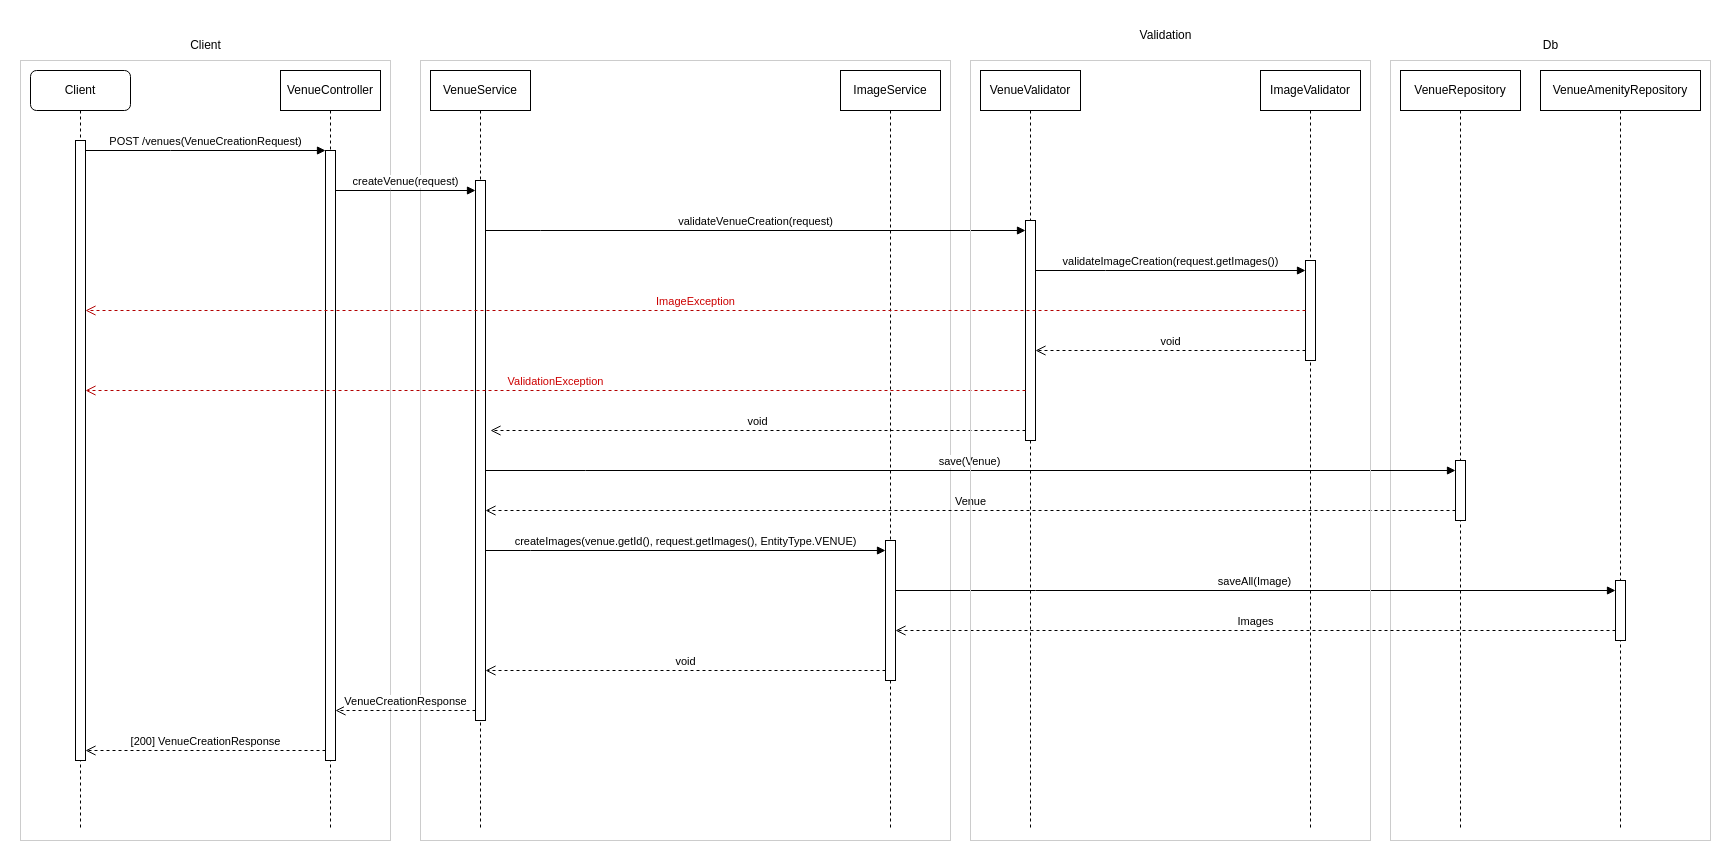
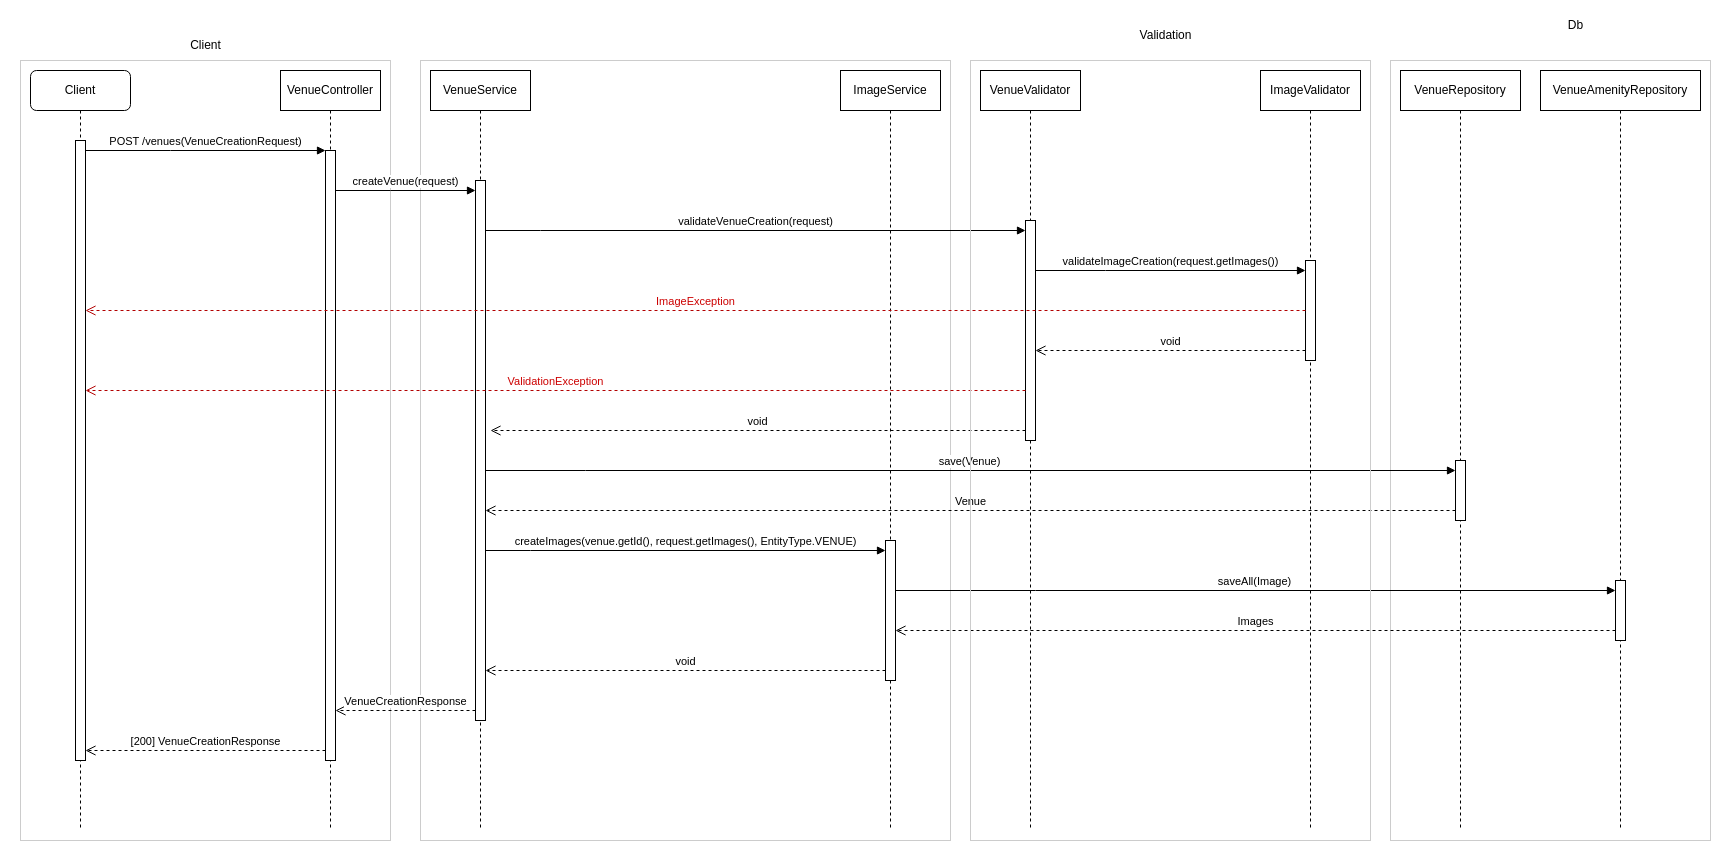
  <mxCell id="0" />
  <mxCell id="1" parent="0" />
  <mxCell id="2" value="" style="rounded=0;whiteSpace=wrap;html=1;fillColor=none;strokeColor=#CCCCCC;fontColor=#333333;" vertex="1" parent="1"><mxGeometry x="20" y="60" width="370" height="780" as="geometry" /></mxCell>
  <mxCell id="3" value="" style="rounded=0;whiteSpace=wrap;html=1;fillColor=none;strokeColor=#CCCCCC;fontColor=light-dark(#ff0000, #ededed);" vertex="1" parent="1"><mxGeometry x="420" y="60" width="530" height="780" as="geometry" /></mxCell>
  <mxCell id="4" value="" style="rounded=0;whiteSpace=wrap;html=1;fillColor=none;strokeColor=#CCCCCC;fontColor=#333333;" vertex="1" parent="1"><mxGeometry x="1390" y="60" width="320" height="780" as="geometry" /></mxCell>
  <mxCell id="5" value="Client" style="shape=umlLifeline;perimeter=lifelinePerimeter;whiteSpace=wrap;html=1;container=0;dropTarget=0;collapsible=0;recursiveResize=0;outlineConnect=0;portConstraint=eastwest;newEdgeStyle={&quot;edgeStyle&quot;:&quot;elbowEdgeStyle&quot;,&quot;elbow&quot;:&quot;vertical&quot;,&quot;curved&quot;:0,&quot;rounded&quot;:0};rounded=1;" parent="1" vertex="1"><mxGeometry x="30" y="70" width="100" height="760" as="geometry" /></mxCell>
  <mxCell id="6" value="" style="html=1;points=[];perimeter=orthogonalPerimeter;outlineConnect=0;targetShapes=umlLifeline;portConstraint=eastwest;newEdgeStyle={&quot;edgeStyle&quot;:&quot;elbowEdgeStyle&quot;,&quot;elbow&quot;:&quot;vertical&quot;,&quot;curved&quot;:0,&quot;rounded&quot;:0};" parent="5" vertex="1"><mxGeometry x="45" y="70" width="10" height="620" as="geometry" /></mxCell>
  <mxCell id="7" value="VenueController" style="shape=umlLifeline;perimeter=lifelinePerimeter;whiteSpace=wrap;html=1;container=0;dropTarget=0;collapsible=0;recursiveResize=0;outlineConnect=0;portConstraint=eastwest;newEdgeStyle={&quot;edgeStyle&quot;:&quot;elbowEdgeStyle&quot;,&quot;elbow&quot;:&quot;vertical&quot;,&quot;curved&quot;:0,&quot;rounded&quot;:0};" parent="1" vertex="1"><mxGeometry x="280" y="70" width="100" height="760" as="geometry" /></mxCell>
  <mxCell id="8" value="" style="html=1;points=[];perimeter=orthogonalPerimeter;outlineConnect=0;targetShapes=umlLifeline;portConstraint=eastwest;newEdgeStyle={&quot;edgeStyle&quot;:&quot;elbowEdgeStyle&quot;,&quot;elbow&quot;:&quot;vertical&quot;,&quot;curved&quot;:0,&quot;rounded&quot;:0};" parent="7" vertex="1"><mxGeometry x="45" y="80" width="10" height="610" as="geometry" /></mxCell>
  <mxCell id="9" value="POST /venues(VenueCreationRequest)" style="html=1;verticalAlign=bottom;endArrow=block;edgeStyle=elbowEdgeStyle;elbow=vertical;curved=0;rounded=0;" parent="1" source="6" target="8" edge="1"><mxGeometry relative="1" as="geometry"><mxPoint x="185" y="160" as="sourcePoint" /><Array as="points"><mxPoint x="170" y="150" /></Array></mxGeometry></mxCell>
  <mxCell id="10" value="VenueService" style="shape=umlLifeline;perimeter=lifelinePerimeter;whiteSpace=wrap;html=1;container=0;dropTarget=0;collapsible=0;recursiveResize=0;outlineConnect=0;portConstraint=eastwest;newEdgeStyle={&quot;edgeStyle&quot;:&quot;elbowEdgeStyle&quot;,&quot;elbow&quot;:&quot;vertical&quot;,&quot;curved&quot;:0,&quot;rounded&quot;:0};" vertex="1" parent="1"><mxGeometry x="430" y="70" width="100" height="760" as="geometry" /></mxCell>
  <mxCell id="11" value="" style="html=1;points=[];perimeter=orthogonalPerimeter;outlineConnect=0;targetShapes=umlLifeline;portConstraint=eastwest;newEdgeStyle={&quot;edgeStyle&quot;:&quot;elbowEdgeStyle&quot;,&quot;elbow&quot;:&quot;vertical&quot;,&quot;curved&quot;:0,&quot;rounded&quot;:0};" vertex="1" parent="10"><mxGeometry x="45" y="110" width="10" height="540" as="geometry" /></mxCell>
  <mxCell id="12" value="validateVenueCreation(request)" style="html=1;verticalAlign=bottom;endArrow=block;edgeStyle=elbowEdgeStyle;elbow=vertical;curved=0;rounded=0;" edge="1" parent="1" source="11" target="14"><mxGeometry relative="1" as="geometry"><mxPoint x="500" y="230" as="sourcePoint" /><Array as="points"><mxPoint x="540" y="230" /></Array><mxPoint x="680" y="230" as="targetPoint" /></mxGeometry></mxCell>
  <mxCell id="13" value="VenueValidator" style="shape=umlLifeline;perimeter=lifelinePerimeter;whiteSpace=wrap;html=1;container=0;dropTarget=0;collapsible=0;recursiveResize=0;outlineConnect=0;portConstraint=eastwest;newEdgeStyle={&quot;edgeStyle&quot;:&quot;elbowEdgeStyle&quot;,&quot;elbow&quot;:&quot;vertical&quot;,&quot;curved&quot;:0,&quot;rounded&quot;:0};" vertex="1" parent="1"><mxGeometry x="980" y="70" width="100" height="760" as="geometry" /></mxCell>
  <mxCell id="14" value="" style="html=1;points=[];perimeter=orthogonalPerimeter;outlineConnect=0;targetShapes=umlLifeline;portConstraint=eastwest;newEdgeStyle={&quot;edgeStyle&quot;:&quot;elbowEdgeStyle&quot;,&quot;elbow&quot;:&quot;vertical&quot;,&quot;curved&quot;:0,&quot;rounded&quot;:0};" vertex="1" parent="13"><mxGeometry x="45" y="150" width="10" height="220" as="geometry" /></mxCell>
  <mxCell id="15" value="ImageValidator" style="shape=umlLifeline;perimeter=lifelinePerimeter;whiteSpace=wrap;html=1;container=0;dropTarget=0;collapsible=0;recursiveResize=0;outlineConnect=0;portConstraint=eastwest;newEdgeStyle={&quot;edgeStyle&quot;:&quot;elbowEdgeStyle&quot;,&quot;elbow&quot;:&quot;vertical&quot;,&quot;curved&quot;:0,&quot;rounded&quot;:0};" vertex="1" parent="1"><mxGeometry x="1260" y="70" width="100" height="760" as="geometry" /></mxCell>
  <mxCell id="16" value="" style="html=1;points=[];perimeter=orthogonalPerimeter;outlineConnect=0;targetShapes=umlLifeline;portConstraint=eastwest;newEdgeStyle={&quot;edgeStyle&quot;:&quot;elbowEdgeStyle&quot;,&quot;elbow&quot;:&quot;vertical&quot;,&quot;curved&quot;:0,&quot;rounded&quot;:0};" vertex="1" parent="15"><mxGeometry x="45" y="190" width="10" height="100" as="geometry" /></mxCell>
  <mxCell id="17" value="validateImageCreation(request.getImages())" style="html=1;verticalAlign=bottom;endArrow=block;edgeStyle=elbowEdgeStyle;elbow=vertical;curved=0;rounded=0;" edge="1" parent="1" source="14" target="16"><mxGeometry relative="1" as="geometry"><mxPoint x="1050" y="270" as="sourcePoint" /><Array as="points"><mxPoint x="1105" y="270" /></Array><mxPoint x="1260" y="270" as="targetPoint" /></mxGeometry></mxCell>
  <mxCell id="18" value="Validation" style="text;html=1;align=center;verticalAlign=middle;resizable=0;points=[];autosize=1;strokeColor=none;fillColor=none;" vertex="1" parent="1"><mxGeometry x="1125" y="20" width="80" height="30" as="geometry" /></mxCell>
  <mxCell id="19" value="void" style="html=1;verticalAlign=bottom;endArrow=open;dashed=1;endSize=8;edgeStyle=elbowEdgeStyle;elbow=vertical;curved=0;rounded=0;" edge="1" parent="1" source="16" target="14"><mxGeometry relative="1" as="geometry"><mxPoint x="1020" y="310" as="targetPoint" /><Array as="points"><mxPoint x="1090" y="350" /><mxPoint x="1115" y="310" /></Array><mxPoint x="1260" y="310" as="sourcePoint" /></mxGeometry></mxCell>
  <mxCell id="20" value="void" style="html=1;verticalAlign=bottom;endArrow=open;dashed=1;endSize=8;edgeStyle=elbowEdgeStyle;elbow=vertical;curved=0;rounded=0;" edge="1" parent="1" source="14"><mxGeometry relative="1" as="geometry"><mxPoint x="490" y="430" as="targetPoint" /><Array as="points"><mxPoint x="670" y="430" /><mxPoint x="695" y="550" /></Array><mxPoint x="1040" y="430" as="sourcePoint" /></mxGeometry></mxCell>
  <mxCell id="21" value="save(Venue)" style="html=1;verticalAlign=bottom;endArrow=block;edgeStyle=elbowEdgeStyle;elbow=horizontal;curved=0;rounded=0;" edge="1" parent="1" source="11" target="23"><mxGeometry x="-0.002" relative="1" as="geometry"><mxPoint x="530" y="470" as="sourcePoint" /><Array as="points"><mxPoint x="585" y="470" /></Array><mxPoint x="1260" y="470" as="targetPoint" /><mxPoint as="offset" /></mxGeometry></mxCell>
  <mxCell id="22" value="VenueRepository" style="shape=umlLifeline;perimeter=lifelinePerimeter;whiteSpace=wrap;html=1;container=0;dropTarget=0;collapsible=0;recursiveResize=0;outlineConnect=0;portConstraint=eastwest;newEdgeStyle={&quot;edgeStyle&quot;:&quot;elbowEdgeStyle&quot;,&quot;elbow&quot;:&quot;vertical&quot;,&quot;curved&quot;:0,&quot;rounded&quot;:0};" vertex="1" parent="1"><mxGeometry x="1400" y="70" width="120" height="760" as="geometry" /></mxCell>
  <mxCell id="23" value="" style="html=1;points=[];perimeter=orthogonalPerimeter;outlineConnect=0;targetShapes=umlLifeline;portConstraint=eastwest;newEdgeStyle={&quot;edgeStyle&quot;:&quot;elbowEdgeStyle&quot;,&quot;elbow&quot;:&quot;vertical&quot;,&quot;curved&quot;:0,&quot;rounded&quot;:0};" vertex="1" parent="1"><mxGeometry x="1455" y="460" width="10" height="60" as="geometry" /></mxCell>
  <mxCell id="24" value="Venue" style="html=1;verticalAlign=bottom;endArrow=open;dashed=1;endSize=8;edgeStyle=elbowEdgeStyle;elbow=vertical;curved=0;rounded=0;" edge="1" parent="1" source="23" target="11"><mxGeometry relative="1" as="geometry"><mxPoint x="1100" y="510" as="targetPoint" /><Array as="points"><mxPoint x="1215" y="510" /></Array><mxPoint x="1480" y="510" as="sourcePoint" /></mxGeometry></mxCell>
  <mxCell id="25" value="createImages(venue.getId(), request.getImages(), EntityType.VENUE)" style="html=1;verticalAlign=bottom;endArrow=block;edgeStyle=elbowEdgeStyle;elbow=horizontal;curved=0;rounded=0;" edge="1" parent="1" source="11" target="29"><mxGeometry x="-0.002" relative="1" as="geometry"><mxPoint x="600" y="550" as="sourcePoint" /><Array as="points"><mxPoint x="530" y="550" /></Array><mxPoint x="755" y="550" as="targetPoint" /><mxPoint as="offset" /></mxGeometry></mxCell>
  <mxCell id="26" value="VenueAmenityRepository" style="shape=umlLifeline;perimeter=lifelinePerimeter;whiteSpace=wrap;html=1;container=0;dropTarget=0;collapsible=0;recursiveResize=0;outlineConnect=0;portConstraint=eastwest;newEdgeStyle={&quot;edgeStyle&quot;:&quot;elbowEdgeStyle&quot;,&quot;elbow&quot;:&quot;vertical&quot;,&quot;curved&quot;:0,&quot;rounded&quot;:0};" vertex="1" parent="1"><mxGeometry x="1540" y="70" width="160" height="760" as="geometry" /></mxCell>
  <mxCell id="27" value="" style="html=1;points=[];perimeter=orthogonalPerimeter;outlineConnect=0;targetShapes=umlLifeline;portConstraint=eastwest;newEdgeStyle={&quot;edgeStyle&quot;:&quot;elbowEdgeStyle&quot;,&quot;elbow&quot;:&quot;vertical&quot;,&quot;curved&quot;:0,&quot;rounded&quot;:0};" vertex="1" parent="26"><mxGeometry x="75" y="510" width="10" height="60" as="geometry" /></mxCell>
  <mxCell id="28" value="ImageService" style="shape=umlLifeline;perimeter=lifelinePerimeter;whiteSpace=wrap;html=1;container=0;dropTarget=0;collapsible=0;recursiveResize=0;outlineConnect=0;portConstraint=eastwest;newEdgeStyle={&quot;edgeStyle&quot;:&quot;elbowEdgeStyle&quot;,&quot;elbow&quot;:&quot;vertical&quot;,&quot;curved&quot;:0,&quot;rounded&quot;:0};" vertex="1" parent="1"><mxGeometry x="840" y="70" width="100" height="760" as="geometry" /></mxCell>
  <mxCell id="29" value="" style="html=1;points=[];perimeter=orthogonalPerimeter;outlineConnect=0;targetShapes=umlLifeline;portConstraint=eastwest;newEdgeStyle={&quot;edgeStyle&quot;:&quot;elbowEdgeStyle&quot;,&quot;elbow&quot;:&quot;vertical&quot;,&quot;curved&quot;:0,&quot;rounded&quot;:0};" vertex="1" parent="28"><mxGeometry x="45" y="470" width="10" height="140" as="geometry" /></mxCell>
  <mxCell id="30" value="saveAll(Image)" style="html=1;verticalAlign=bottom;endArrow=block;edgeStyle=elbowEdgeStyle;elbow=horizontal;curved=0;rounded=0;" edge="1" parent="1" source="29" target="27"><mxGeometry x="-0.002" relative="1" as="geometry"><mxPoint x="990" y="590" as="sourcePoint" /><Array as="points"><mxPoint x="1035" y="590" /></Array><mxPoint x="1390" y="590" as="targetPoint" /><mxPoint as="offset" /></mxGeometry></mxCell>
  <mxCell id="31" value="Images" style="html=1;verticalAlign=bottom;endArrow=open;dashed=1;endSize=8;edgeStyle=elbowEdgeStyle;elbow=vertical;curved=0;rounded=0;" edge="1" parent="1" source="27" target="29"><mxGeometry relative="1" as="geometry"><mxPoint x="510" y="630" as="targetPoint" /><Array as="points"><mxPoint x="1240" y="630" /></Array><mxPoint x="1630" y="630" as="sourcePoint" /></mxGeometry></mxCell>
  <mxCell id="32" value="void" style="html=1;verticalAlign=bottom;endArrow=open;dashed=1;endSize=8;edgeStyle=elbowEdgeStyle;elbow=vertical;curved=0;rounded=0;" edge="1" parent="1" source="29" target="11"><mxGeometry relative="1" as="geometry"><mxPoint x="540" y="670" as="targetPoint" /><Array as="points"><mxPoint x="690" y="670" /></Array><mxPoint x="870" y="670" as="sourcePoint" /></mxGeometry></mxCell>
  <mxCell id="33" value="VenueCreationResponse" style="html=1;verticalAlign=bottom;endArrow=open;dashed=1;endSize=8;edgeStyle=elbowEdgeStyle;elbow=vertical;curved=0;rounded=0;" edge="1" parent="1" source="11" target="8"><mxGeometry relative="1" as="geometry"><mxPoint x="250" y="710" as="targetPoint" /><Array as="points"><mxPoint x="410" y="710" /></Array><mxPoint x="460" y="710" as="sourcePoint" /></mxGeometry></mxCell>
  <mxCell id="34" value="[200] VenueCreationResponse" style="html=1;verticalAlign=bottom;endArrow=open;dashed=1;endSize=8;edgeStyle=elbowEdgeStyle;elbow=vertical;curved=0;rounded=0;" edge="1" parent="1" source="8" target="6"><mxGeometry relative="1" as="geometry"><mxPoint x="110" y="750" as="targetPoint" /><Array as="points"><mxPoint x="225" y="750" /></Array><mxPoint x="290" y="750" as="sourcePoint" /></mxGeometry></mxCell>
  <mxCell id="35" value="Client" style="text;html=1;align=center;verticalAlign=middle;resizable=0;points=[];autosize=1;strokeColor=none;fillColor=none;" vertex="1" parent="1"><mxGeometry x="180" width="50" height="30" as="geometry" y="30" /></mxCell>
- <mxCell id="36" value="Db" style="text;html=1;align=center;verticalAlign=middle;resizable=0;points=[];autosize=1;strokeColor=none;fillColor=none;" vertex="1" parent="1"><mxGeometry x="1530" width="40" height="30" as="geometry" y="30" /></mxCell>
+ <mxCell id="36" value="Db" style="text;html=1;align=center;verticalAlign=middle;resizable=0;points=[];autosize=1;strokeColor=none;fillColor=none;" vertex="1" parent="1"><mxGeometry x="1555" y="10" width="40" height="30" as="geometry" /></mxCell>
  <mxCell id="37" value="createVenue(request)" style="html=1;verticalAlign=bottom;endArrow=block;edgeStyle=elbowEdgeStyle;elbow=vertical;curved=0;rounded=0;" edge="1" parent="1" source="8" target="11"><mxGeometry relative="1" as="geometry"><mxPoint x="390" y="190" as="sourcePoint" /><Array as="points"><mxPoint x="390" y="190" /></Array><mxPoint x="630" y="190" as="targetPoint" /></mxGeometry></mxCell>
  <mxCell id="38" value="ValidationException" style="html=1;verticalAlign=bottom;endArrow=open;dashed=1;endSize=8;edgeStyle=elbowEdgeStyle;elbow=vertical;curved=0;rounded=0;fontColor=#CC0000;fillColor=#e51400;strokeColor=#B20000;" edge="1" parent="1" source="14" target="6"><mxGeometry relative="1" as="geometry"><mxPoint x="70" y="390" as="targetPoint" /><Array as="points"><mxPoint x="625" y="390" /><mxPoint x="650" y="510" /></Array><mxPoint x="1020" y="390" as="sourcePoint" /></mxGeometry></mxCell>
  <mxCell id="39" value="ImageException" style="html=1;verticalAlign=bottom;endArrow=open;dashed=1;endSize=8;edgeStyle=elbowEdgeStyle;elbow=vertical;curved=0;rounded=0;fillColor=#e51400;strokeColor=#B20000;fontColor=#CC0000;" edge="1" parent="1" source="16" target="6"><mxGeometry relative="1" as="geometry"><mxPoint x="880" y="350" as="targetPoint" /><Array as="points"><mxPoint x="1150" y="310" /><mxPoint x="960" y="300" /><mxPoint x="960" y="350" /></Array><mxPoint x="1150" y="350" as="sourcePoint" /></mxGeometry></mxCell>
  <mxCell id="40" value="" style="rounded=0;whiteSpace=wrap;html=1;fillColor=none;strokeColor=#CCCCCC;fontColor=#333333;" vertex="1" parent="1"><mxGeometry x="970" y="60" width="400" height="780" as="geometry" /></mxCell>
